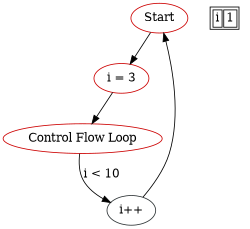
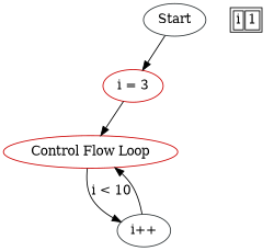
  digraph {
    node [color="#2e3436"]
-   n1 [color="#cc0000" label=Start]
+   n1 [label=Start]
    n2 [color="#cc0000" label="i = 3"]
    n3 [color="#cc0000" label="Control Flow\ Loop"]
    n4 [label="i++"]
    n5 [label=<<table><tr><td>i</td><td>1</td></tr></table>> shape=none color=""]
    n1 -> n2
    n2 -> n3
    n3 -> n4 [label="i < 10"]
-   n4 -> n1
+   n4 -> n3
  }
